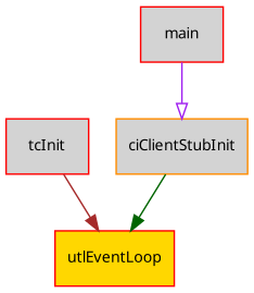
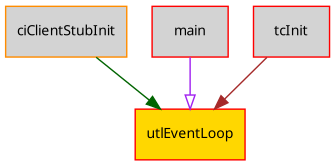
  digraph {
    fontname=Verdana
    fontsize=10
    rankdir=TB
    node [color=red fillcolor=lightgrey fontname=Verdana fontsize=10 shape=record style=filled]
    edge [arrowhead=normal fontname=Verdana fontsize=10 style=solid]
    ciClientStubInit [color=darkorange]
    main
    utlEventLoop [fillcolor=gold]
    tcInit
    ciClientStubInit -> utlEventLoop [color=darkgreen]
-   main -> ciClientStubInit [arrowhead=onormal color=purple]
+   main -> utlEventLoop [arrowhead=onormal color=purple]
    tcInit -> utlEventLoop [color=brown]
  }
